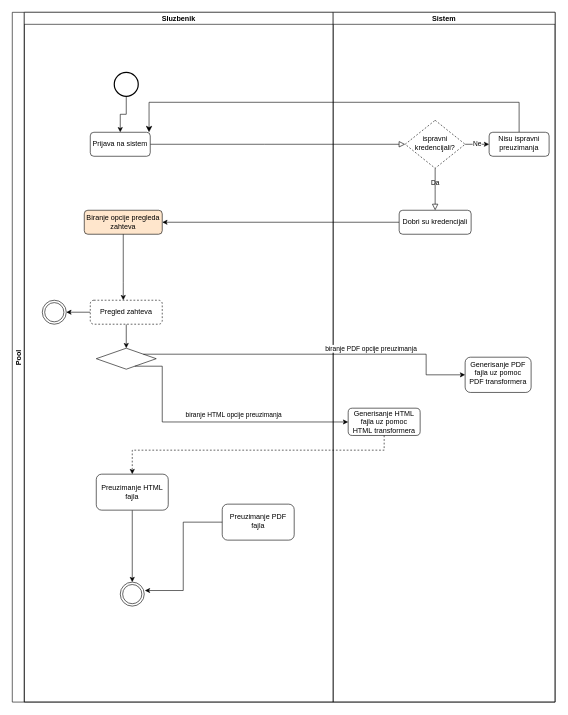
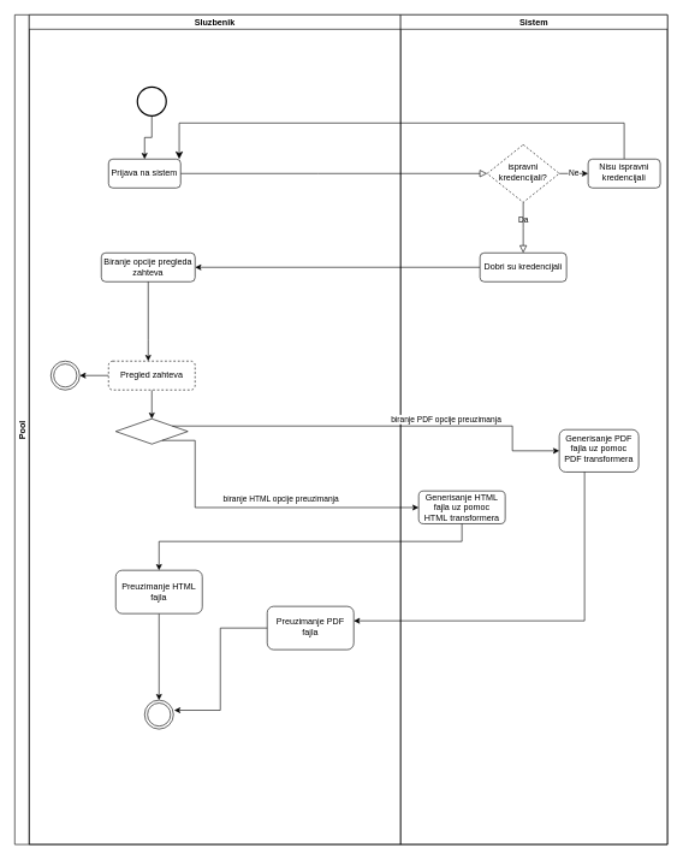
  <mxCell id="0" />
  <mxCell id="1" parent="0" />
  <mxCell id="2" value="Pool" style="swimlane;childLayout=stackLayout;resizeParent=1;resizeParentMax=0;startSize=20;horizontal=0;horizontalStack=1;" parent="1" vertex="1"><mxGeometry x="20" y="20" width="905" height="1150" as="geometry" /></mxCell>
  <mxCell id="3" value="" style="rounded=0;html=1;jettySize=auto;orthogonalLoop=1;fontSize=11;endArrow=block;endFill=0;endSize=8;strokeWidth=1;shadow=0;labelBackgroundColor=none;edgeStyle=orthogonalEdgeStyle;" parent="2" source="7" target="24" edge="1"><mxGeometry relative="1" as="geometry"><Array as="points"><mxPoint x="420" y="220" /><mxPoint x="420" y="220" /></Array></mxGeometry></mxCell>
  <mxCell id="4" value="" style="edgeStyle=elbowEdgeStyle;elbow=vertical;endArrow=classic;html=1;curved=0;rounded=0;endSize=8;startSize=8;exitX=0.5;exitY=0;exitDx=0;exitDy=0;" parent="2" source="27" edge="1"><mxGeometry width="50" height="50" relative="1" as="geometry"><mxPoint x="650" y="340" as="sourcePoint" /><mxPoint x="228" y="200" as="targetPoint" /><Array as="points"><mxPoint x="600" y="150" /><mxPoint x="450" y="280" /></Array></mxGeometry></mxCell>
  <mxCell id="5" value="" style="edgeStyle=orthogonalEdgeStyle;rounded=0;orthogonalLoop=1;jettySize=auto;html=1;" parent="2" source="26" target="10" edge="1"><mxGeometry relative="1" as="geometry" /></mxCell>
  <mxCell id="6" value="Sluzbenik" style="swimlane;startSize=20;" parent="2" vertex="1"><mxGeometry x="20" width="515" height="1150" as="geometry" /></mxCell>
  <mxCell id="7" value="Prijava na sistem&lt;br&gt;" style="rounded=1;whiteSpace=wrap;html=1;fontSize=12;glass=0;strokeWidth=1;shadow=0;" parent="6" vertex="1"><mxGeometry x="110" y="200" width="100" height="40" as="geometry" /></mxCell>
  <mxCell id="8" value="" style="edgeStyle=orthogonalEdgeStyle;rounded=0;orthogonalLoop=1;jettySize=auto;html=1;" parent="6" source="9" target="7" edge="1"><mxGeometry relative="1" as="geometry" /></mxCell>
  <mxCell id="9" value="" style="strokeWidth=2;html=1;shape=mxgraph.flowchart.start_2;whiteSpace=wrap;" parent="6" vertex="1"><mxGeometry x="150" y="100" width="40" height="40" as="geometry" /></mxCell>
- <mxCell id="10" value="Biranje opcije pregleda zahteva" style="rounded=1;whiteSpace=wrap;html=1;glass=0;strokeWidth=1;shadow=0;fillColor=#ffe6cc;" parent="6" vertex="1"><mxGeometry x="100" y="330" width="130" height="40" as="geometry" /></mxCell>
+ <mxCell id="10" value="Biranje opcije pregleda zahteva" style="rounded=1;whiteSpace=wrap;html=1;glass=0;strokeWidth=1;shadow=0;" parent="6" vertex="1"><mxGeometry x="100" y="330" width="130" height="40" as="geometry" /></mxCell>
  <mxCell id="11" value="" style="edgeStyle=orthogonalEdgeStyle;rounded=0;orthogonalLoop=1;jettySize=auto;html=1;" edge="1" parent="6" source="13" target="17"><mxGeometry relative="1" as="geometry" /></mxCell>
  <mxCell id="12" value="" style="edgeStyle=orthogonalEdgeStyle;rounded=0;orthogonalLoop=1;jettySize=auto;html=1;" edge="1" parent="6" source="13" target="18"><mxGeometry relative="1" as="geometry" /></mxCell>
  <mxCell id="13" value="Pregled zahteva" style="rounded=1;whiteSpace=wrap;html=1;glass=0;strokeWidth=1;shadow=0;dashed=1;" parent="6" vertex="1"><mxGeometry x="110" y="480" width="120" height="40" as="geometry" /></mxCell>
  <mxCell id="14" value="" style="edgeStyle=orthogonalEdgeStyle;rounded=0;orthogonalLoop=1;jettySize=auto;html=1;" parent="6" source="10" target="13" edge="1"><mxGeometry relative="1" as="geometry"><Array as="points"><mxPoint x="165" y="450" /><mxPoint x="165" y="450" /></Array></mxGeometry></mxCell>
  <mxCell id="15" value="" style="ellipse;shape=doubleEllipse;whiteSpace=wrap;html=1;aspect=fixed;" parent="6" vertex="1"><mxGeometry x="160" y="950" width="40" height="40" as="geometry" /></mxCell>
  <mxCell id="16" value="" style="edgeStyle=orthogonalEdgeStyle;rounded=0;orthogonalLoop=1;jettySize=auto;html=1;exitX=0.5;exitY=1;exitDx=0;exitDy=0;" edge="1" parent="6" source="19" target="15"><mxGeometry relative="1" as="geometry"><mxPoint x="180" y="900" as="sourcePoint" /></mxGeometry></mxCell>
  <mxCell id="17" value="" style="ellipse;shape=doubleEllipse;whiteSpace=wrap;html=1;aspect=fixed;" vertex="1" parent="6"><mxGeometry x="30" y="480" width="40" height="40" as="geometry" /></mxCell>
  <mxCell id="18" value="" style="rhombus;whiteSpace=wrap;html=1;shadow=0;fontFamily=Helvetica;fontSize=12;align=center;strokeWidth=1;spacing=6;spacingTop=-4;" vertex="1" parent="6"><mxGeometry x="120" y="560" width="100" height="35" as="geometry" /></mxCell>
  <mxCell id="19" value="Preuzimanje HTML fajla" style="rounded=1;whiteSpace=wrap;html=1;glass=0;strokeWidth=1;shadow=0;" vertex="1" parent="6"><mxGeometry x="120" y="770" width="120" height="60" as="geometry" /></mxCell>
  <mxCell id="20" value="Preuzimanje PDF fajla" style="rounded=1;whiteSpace=wrap;html=1;shadow=0;strokeWidth=1;spacing=6;spacingTop=-4;" vertex="1" parent="6"><mxGeometry x="330" y="819.995" width="120" height="60" as="geometry" /></mxCell>
  <mxCell id="21" value="" style="edgeStyle=orthogonalEdgeStyle;rounded=0;orthogonalLoop=1;jettySize=auto;html=1;entryX=1.025;entryY=0.35;entryDx=0;entryDy=0;entryPerimeter=0;" edge="1" parent="6" source="20" target="15"><mxGeometry relative="1" as="geometry"><mxPoint x="190" y="840" as="sourcePoint" /><mxPoint x="190" y="960" as="targetPoint" /></mxGeometry></mxCell>
  <mxCell id="22" value="Sistem" style="swimlane;startSize=20;" parent="2" vertex="1"><mxGeometry x="535" width="370" height="1150" as="geometry" /></mxCell>
  <mxCell id="23" value="Ne&lt;br&gt;" style="edgeStyle=orthogonalEdgeStyle;rounded=0;orthogonalLoop=1;jettySize=auto;html=1;" parent="22" source="24" target="27" edge="1"><mxGeometry relative="1" as="geometry" /></mxCell>
  <mxCell id="24" value="ispravni kredencijali?" style="rhombus;whiteSpace=wrap;html=1;shadow=0;fontFamily=Helvetica;fontSize=12;align=center;strokeWidth=1;spacing=6;spacingTop=-4;dashed=1;" parent="22" vertex="1"><mxGeometry x="120" y="180" width="100" height="80" as="geometry" /></mxCell>
  <mxCell id="25" value="Da&lt;br&gt;" style="edgeStyle=orthogonalEdgeStyle;rounded=0;html=1;jettySize=auto;orthogonalLoop=1;fontSize=11;endArrow=block;endFill=0;endSize=8;strokeWidth=1;shadow=0;labelBackgroundColor=none;" parent="22" source="24" edge="1"><mxGeometry y="10" relative="1" as="geometry"><mxPoint as="offset" /><mxPoint x="170" y="330" as="targetPoint" /></mxGeometry></mxCell>
  <mxCell id="26" value="Dobri su kredencijali&lt;br&gt;" style="rounded=1;whiteSpace=wrap;html=1;fontSize=12;glass=0;strokeWidth=1;shadow=0;" parent="22" vertex="1"><mxGeometry x="110" y="330" width="120" height="40" as="geometry" /></mxCell>
- <mxCell id="27" value="Nisu ispravni preuzimanja" style="rounded=1;whiteSpace=wrap;html=1;shadow=0;strokeWidth=1;spacing=6;spacingTop=-4;" parent="22" vertex="1"><mxGeometry x="260" y="200" width="100" height="40" as="geometry" /></mxCell>
+ <mxCell id="27" value="Nisu ispravni kredencijali" style="rounded=1;whiteSpace=wrap;html=1;shadow=0;strokeWidth=1;spacing=6;spacingTop=-4;" parent="22" vertex="1"><mxGeometry x="260" y="200" width="100" height="40" as="geometry" /></mxCell>
  <mxCell id="28" value="Generisanje PDF fajla uz pomoc PDF transformera" style="rounded=1;whiteSpace=wrap;html=1;shadow=0;strokeWidth=1;spacing=6;spacingTop=-4;" vertex="1" parent="22"><mxGeometry x="220" y="575" width="110" height="58.75" as="geometry" /></mxCell>
  <mxCell id="29" value="Generisanje HTML fajla uz pomoc HTML&amp;nbsp;transformera" style="rounded=1;whiteSpace=wrap;html=1;glass=0;strokeWidth=1;shadow=0;" vertex="1" parent="22"><mxGeometry x="25" y="660" width="120" height="45.5" as="geometry" /></mxCell>
  <mxCell id="30" value="" style="edgeStyle=orthogonalEdgeStyle;rounded=0;orthogonalLoop=1;jettySize=auto;html=1;" edge="1" parent="2" source="18" target="28"><mxGeometry relative="1" as="geometry"><Array as="points"><mxPoint x="690" y="570" /></Array></mxGeometry></mxCell>
  <mxCell id="31" value="biranje PDF opcije preuzimanja" style="edgeLabel;html=1;align=center;verticalAlign=middle;resizable=0;points=[];" vertex="1" connectable="0" parent="30"><mxGeometry x="0.258" y="2" relative="1" as="geometry"><mxPoint x="20" y="-8" as="offset" /></mxGeometry></mxCell>
  <mxCell id="32" value="" style="edgeStyle=orthogonalEdgeStyle;rounded=0;orthogonalLoop=1;jettySize=auto;html=1;" edge="1" parent="2" source="18" target="29"><mxGeometry relative="1" as="geometry"><Array as="points"><mxPoint x="250" y="590" /><mxPoint x="250" y="683" /></Array></mxGeometry></mxCell>
  <mxCell id="33" value="biranje HTML opcije preuzimanja" style="edgeLabel;html=1;align=center;verticalAlign=middle;resizable=0;points=[];" vertex="1" connectable="0" parent="32"><mxGeometry x="0.245" y="1" relative="1" as="geometry"><mxPoint x="-22" y="-11" as="offset" /></mxGeometry></mxCell>
- <mxCell id="34" value="" style="edgeStyle=orthogonalEdgeStyle;rounded=0;orthogonalLoop=1;jettySize=auto;html=1;dashed=1;" edge="1" parent="2" source="29" target="19"><mxGeometry relative="1" as="geometry"><Array as="points"><mxPoint x="620" y="730" /><mxPoint x="200" y="730" /></Array></mxGeometry></mxCell>
+ <mxCell id="34" value="" style="edgeStyle=orthogonalEdgeStyle;rounded=0;orthogonalLoop=1;jettySize=auto;html=1;" edge="1" parent="2" source="29" target="19"><mxGeometry relative="1" as="geometry"><Array as="points"><mxPoint x="620" y="730" /><mxPoint x="200" y="730" /></Array></mxGeometry></mxCell>
+ <mxCell id="35" value="" style="edgeStyle=orthogonalEdgeStyle;rounded=0;orthogonalLoop=1;jettySize=auto;html=1;" edge="1" parent="2" source="28" target="20"><mxGeometry relative="1" as="geometry"><Array as="points"><mxPoint x="790" y="840" /></Array></mxGeometry></mxCell>
